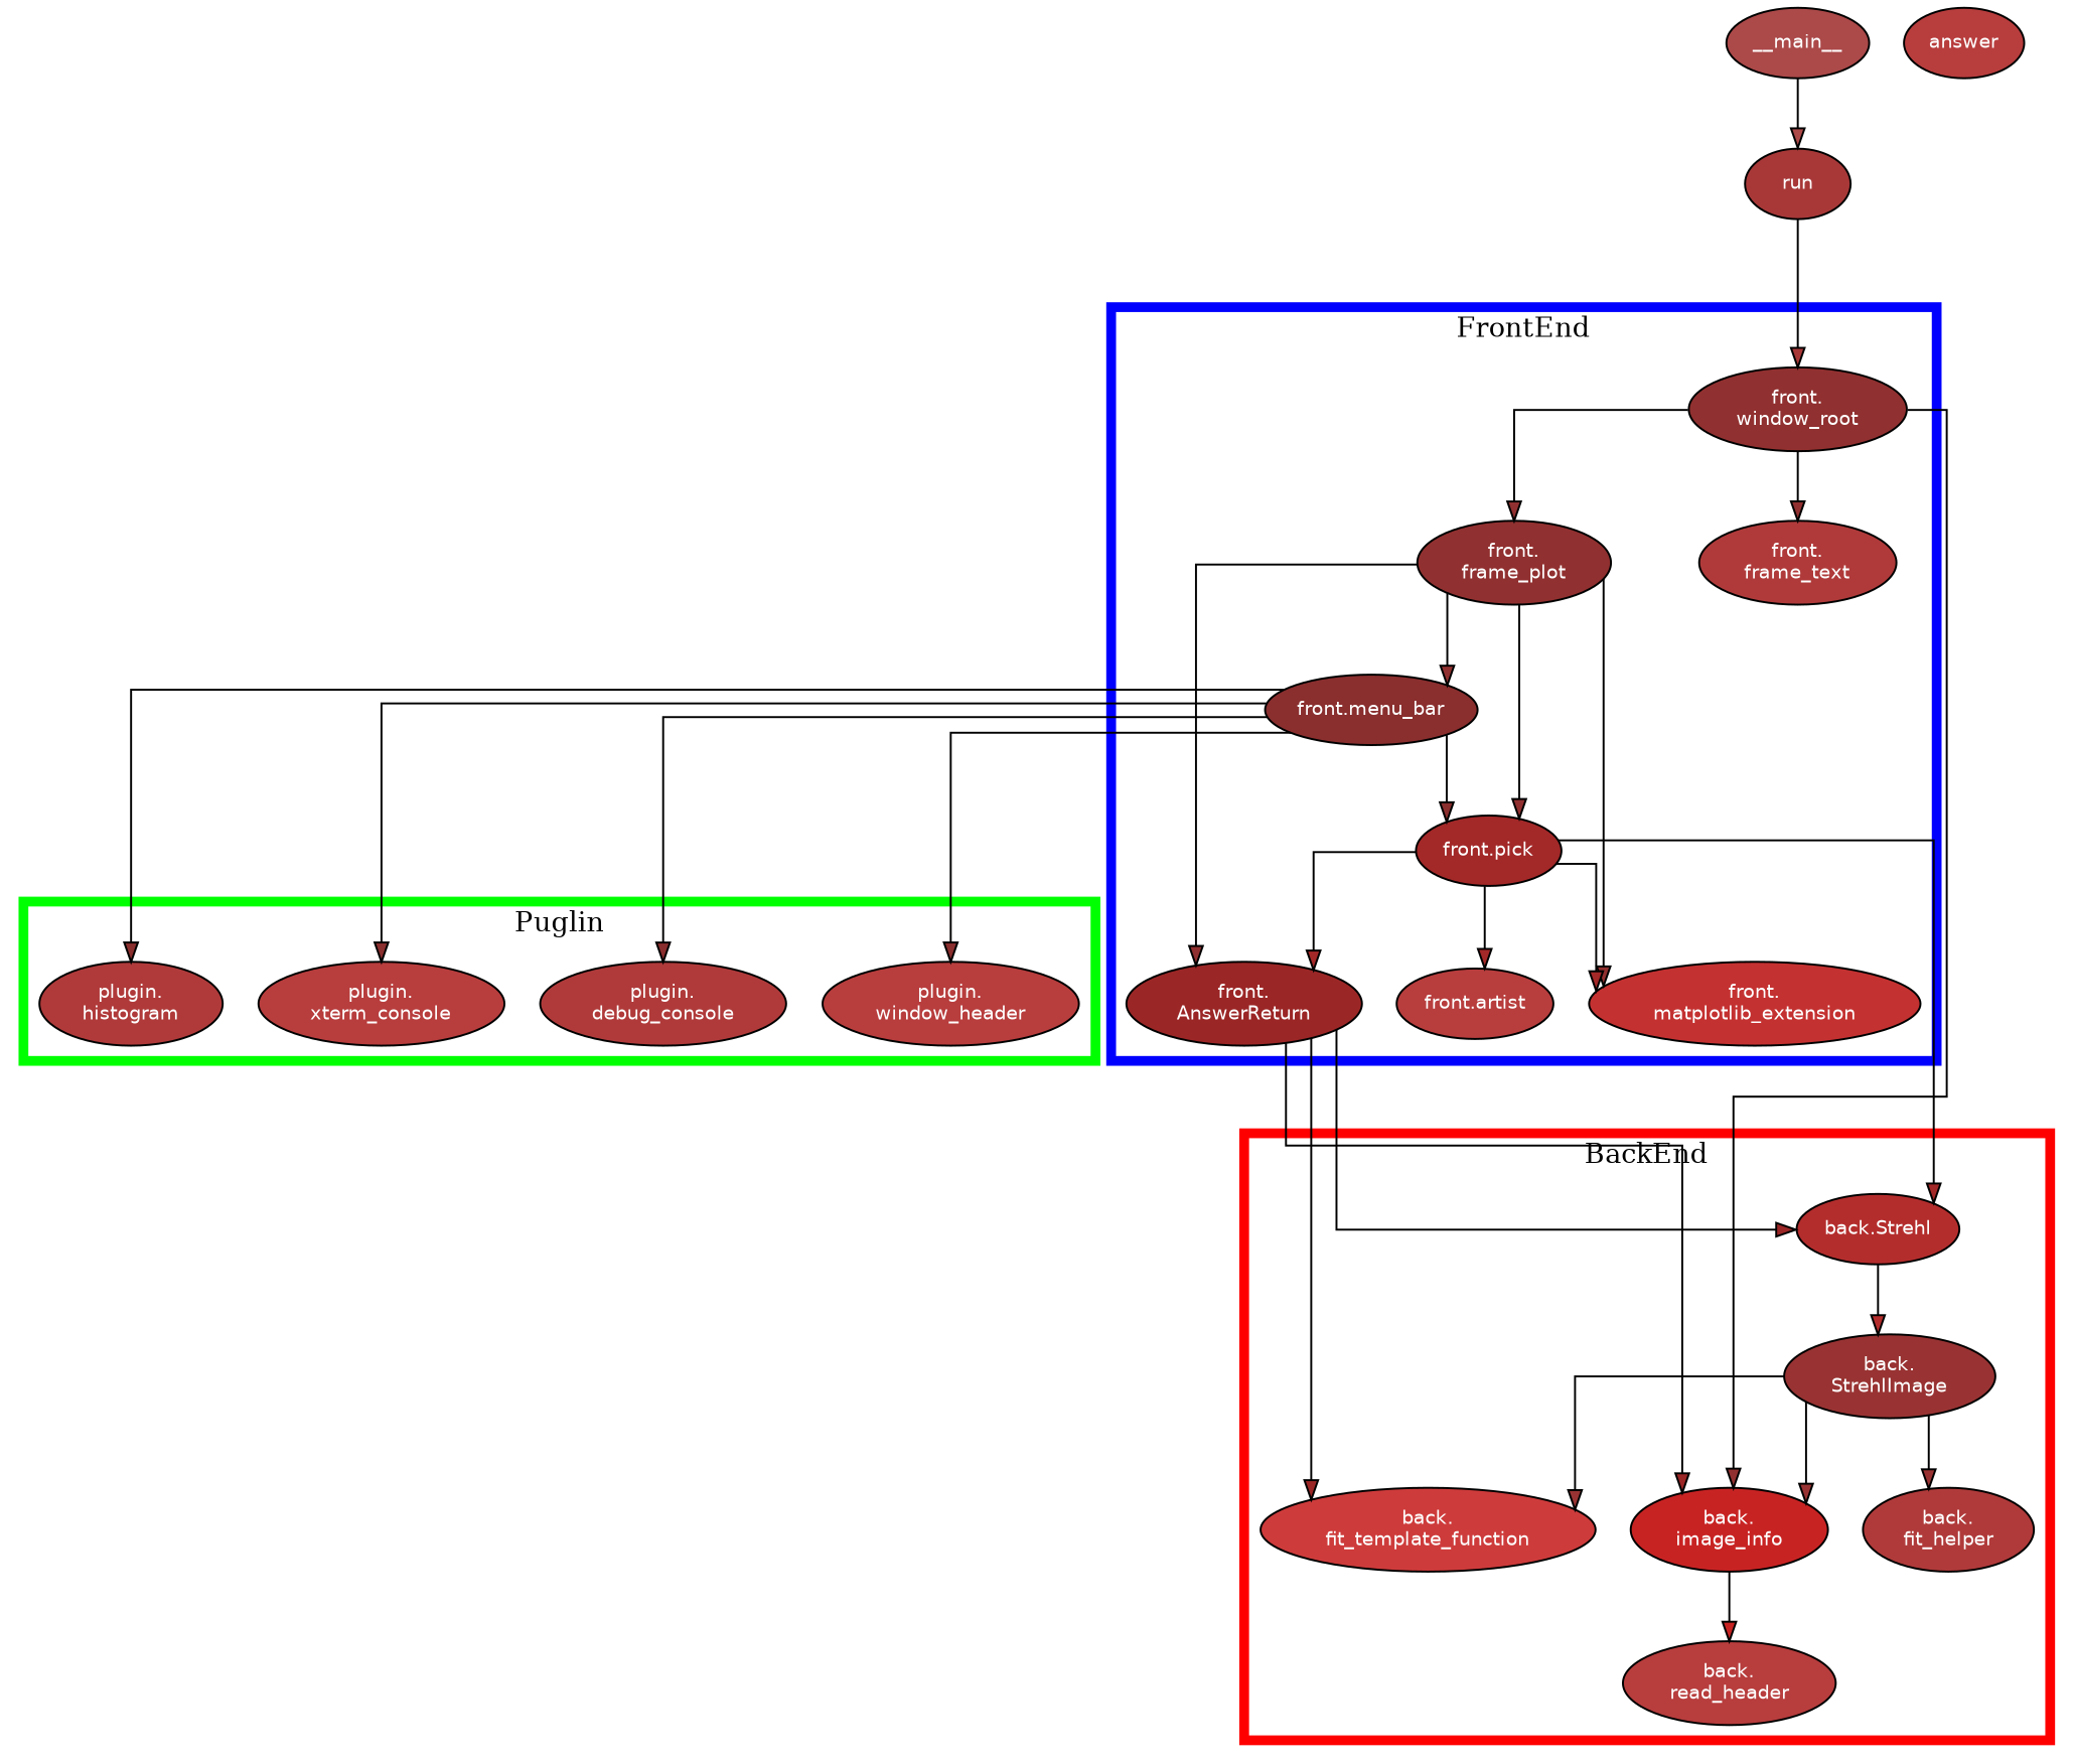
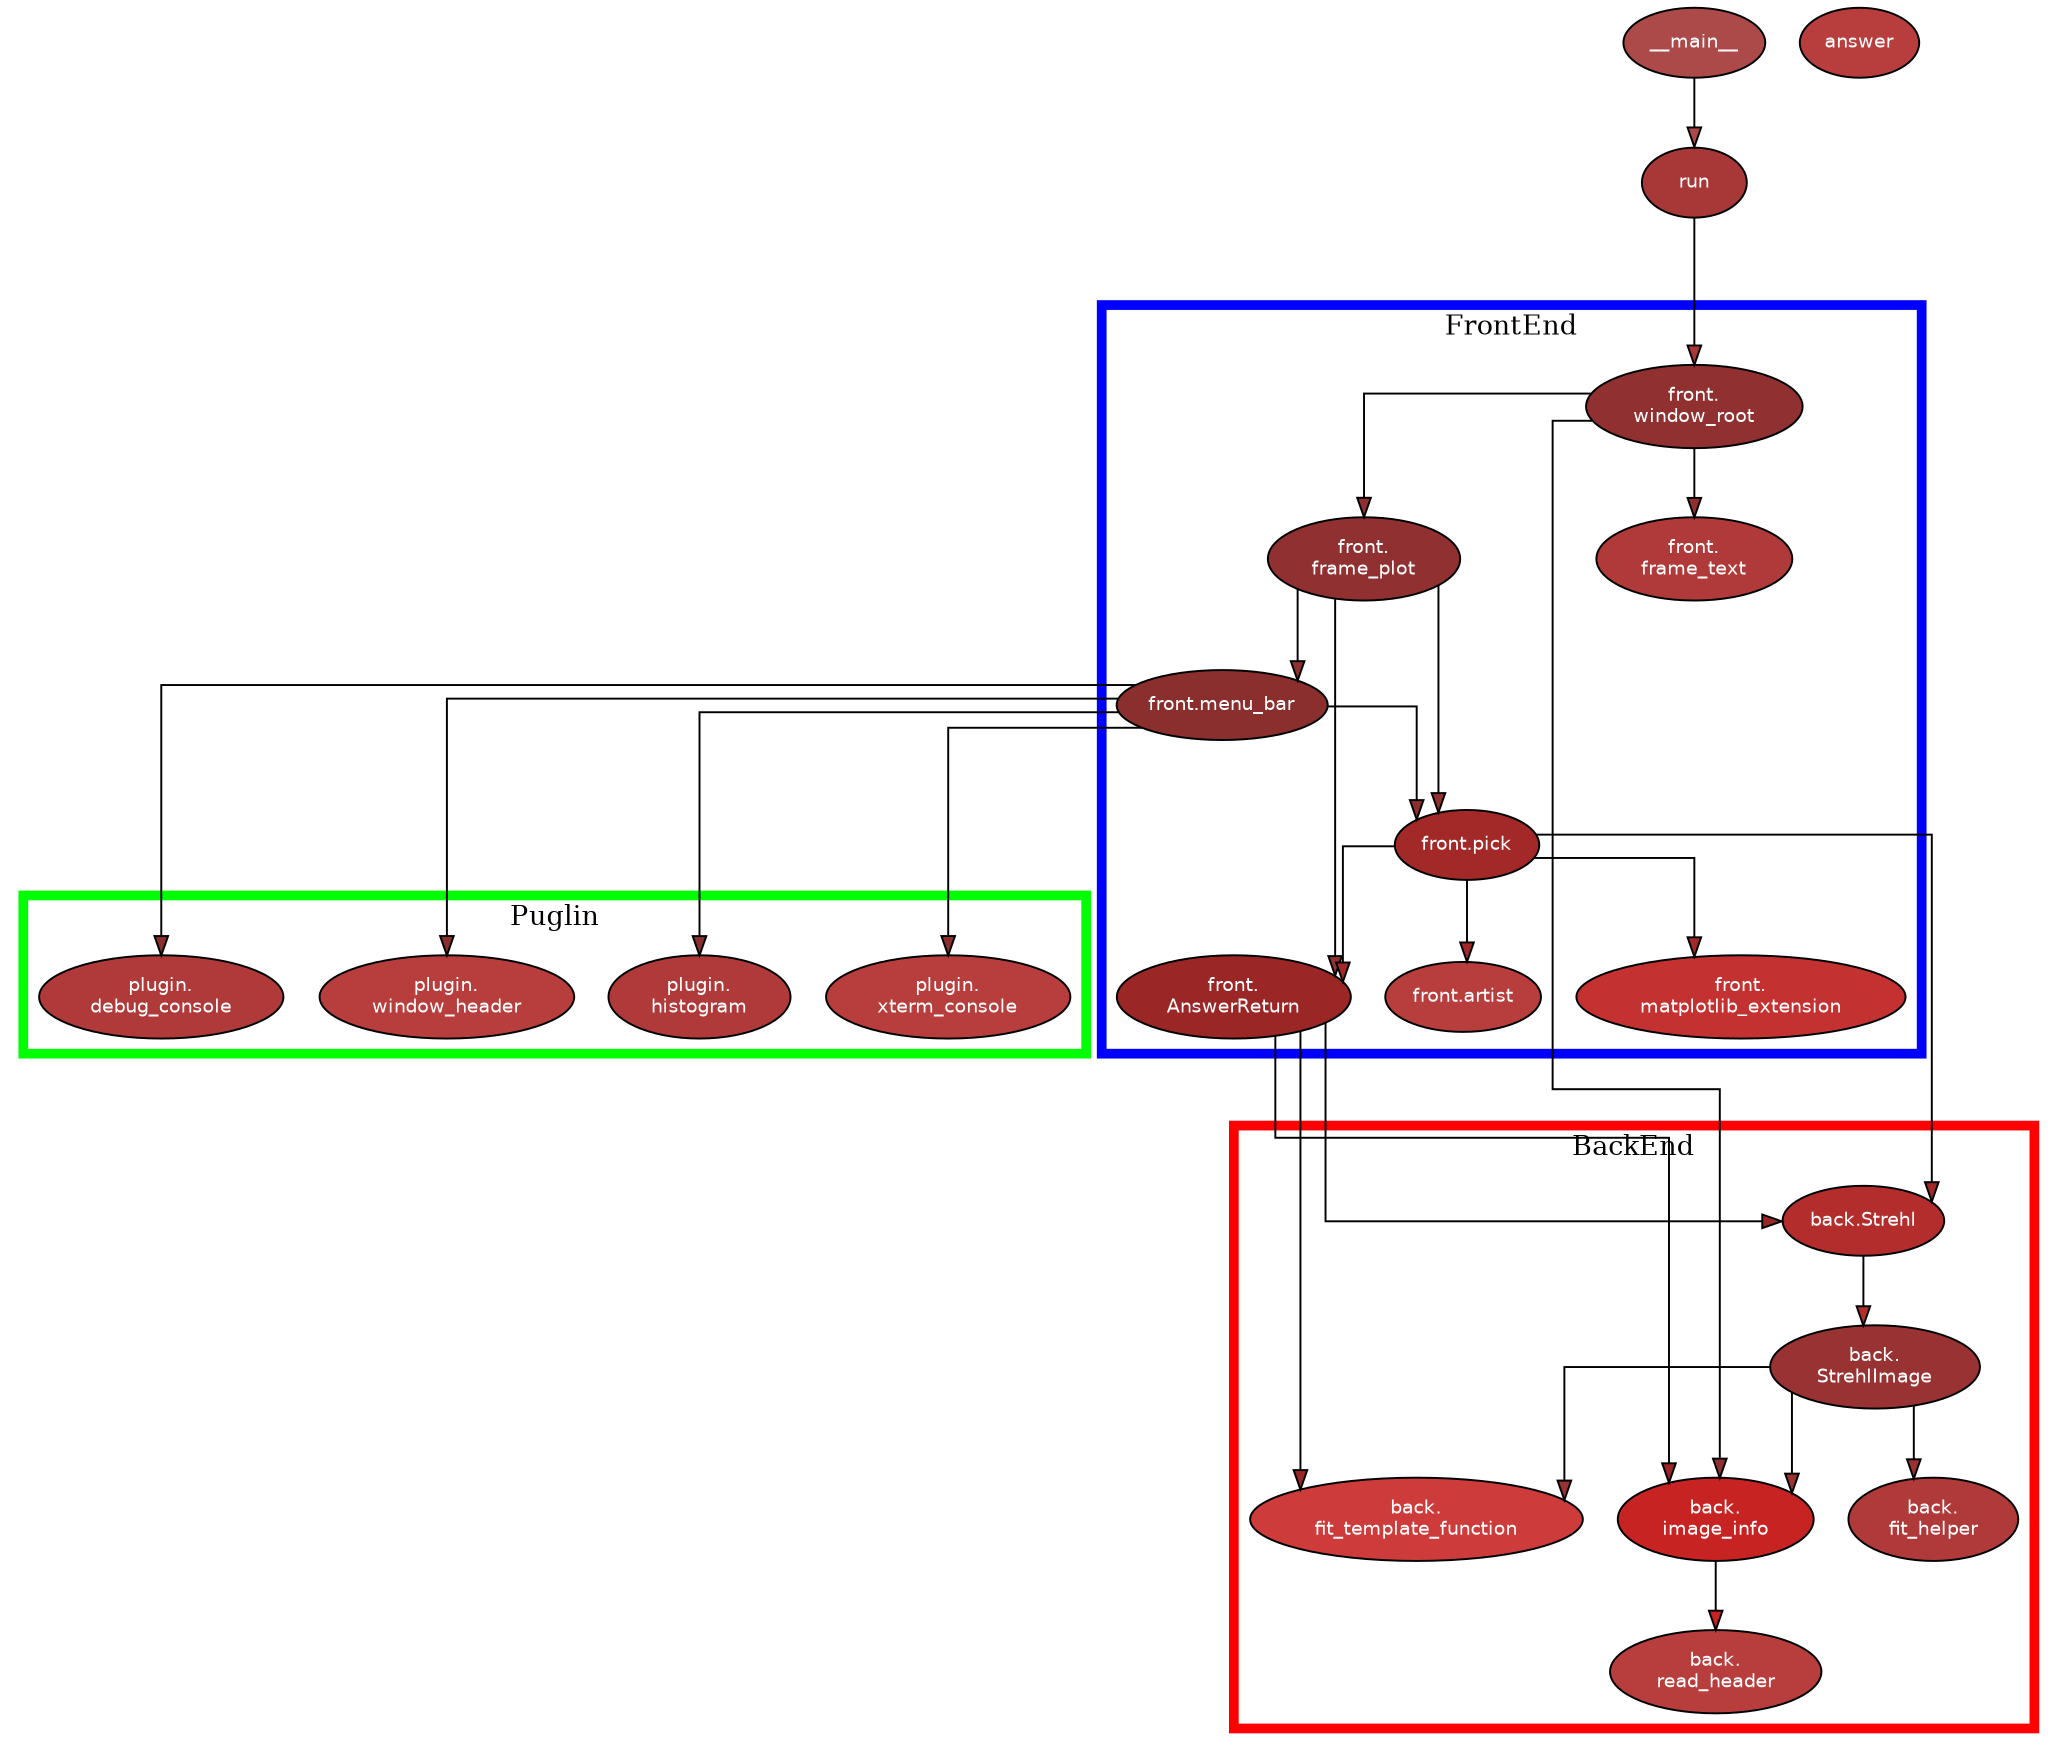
  digraph {
    compound=true
    concentrate=true
    splines=ortho
    node [fillcolor="#b83d3d" fontcolor="#ffffff" fontname=Helvetica fontsize=10 rank=min style=filled]
    edge [color="#000000" fillcolor="#913030" weight=5]
    n1 [fillcolor="#913030" label="front\.\nwindow_root"]
    n2 [fillcolor="#913030" label="front\.\nframe_plot"]
    n3 [fillcolor="#b03a3a" label="front\.\nframe_text"]
    n4 [label="front.artist"]
    n5 [fillcolor="#8a2e2e" label="front.menu_bar"]
    n6 [fillcolor="#9b2626" label="front\.\nAnswerReturn"]
    n7 [fillcolor="#a32828" label="front.pick"]
    n8 [fillcolor="#c43131" label="front\.\nmatplotlib_extension"]
    n9 [fillcolor="#b03a3a" label="back\.\nfit_helper"]
    n10 [fillcolor="#c82323" label="back\.\nimage_info"]
    n11 [fillcolor="#993333" label="back\.\nStrehlImage"]
    n12 [fillcolor="#b42d2d" label="back.Strehl"]
    n13 [label="back\.\nread_header"]
    n14 [fillcolor="#ce3b3b" label="back\.\nfit_template_function"]
    n15 [fillcolor="#b03a3a" label="plugin\.\ndebug_console"]
    n16 [label="plugin\.\nwindow_header"]
    n17 [fillcolor="#b03a3a" label="plugin\.\nhistogram"]
    n18 [label="plugin\.\nxterm_console"]
    n19 [label=answer]
    n20 [fillcolor="#ac4949" label=__main__]
    n21 [fillcolor="#a83838" label=run]
    subgraph cluster_1 {
      color=blue
      label=FrontEnd
      penwidth=5
      n1
      n2
      n3
      n4
      n5
      n6
      n7
      n8
    }
    subgraph cluster_2 {
      color=red
      label=BackEnd
      penwidth=5
      rank=min
      n9
      n10
      n11
      n12
      n13
      n14
    }
    subgraph cluster_3 {
      color=green
      label=Puglin
      penwidth=5
      rank=min
      n15
      n16
      n17
      n18
    }
    n1 -> n2
    n1 -> n3
    n1 -> n10 [minlen=2]
    n2 -> n5
    n2 -> n6
    n2 -> n7
-   n2 -> n8
    n5 -> n7 [fillcolor="#8a2e2e"]
    n5 -> n15 [fillcolor="#8a2e2e" minlen=2]
    n5 -> n16 [fillcolor="#8a2e2e" minlen=2]
    n5 -> n17 [fillcolor="#8a2e2e" minlen=2]
    n5 -> n18 [fillcolor="#8a2e2e" minlen=2]
    n6 -> n10 [fillcolor="#9b2626" minlen=2]
    n6 -> n12 [fillcolor="#9b2626" minlen=2]
    n6 -> n14 [fillcolor="#9b2626" minlen=2]
    n7 -> n4 [fillcolor="#a32828"]
    n7 -> n6 [fillcolor="#a32828"]
    n7 -> n8 [fillcolor="#a32828"]
    n7 -> n12 [fillcolor="#a32828" minlen=2]
    n10 -> n13 [fillcolor="#c82323"]
    n11 -> n9 [fillcolor="#993333"]
    n11 -> n10 [fillcolor="#993333"]
    n11 -> n14 [fillcolor="#993333"]
    n12 -> n11 [fillcolor="#b42d2d"]
    n20 -> n21 [fillcolor="#ac4949"]
    n21 -> n1 [fillcolor="#a83838" minlen=2]
  }
